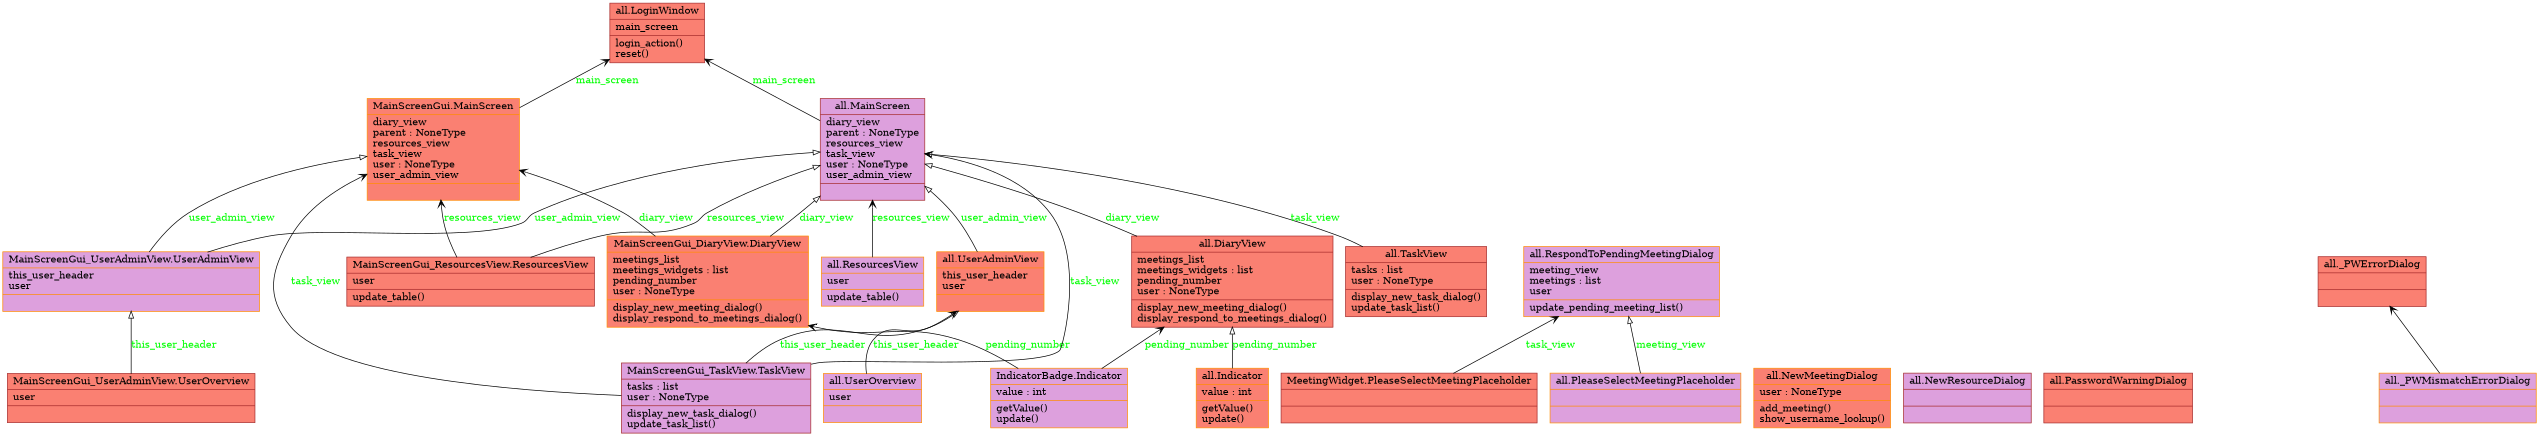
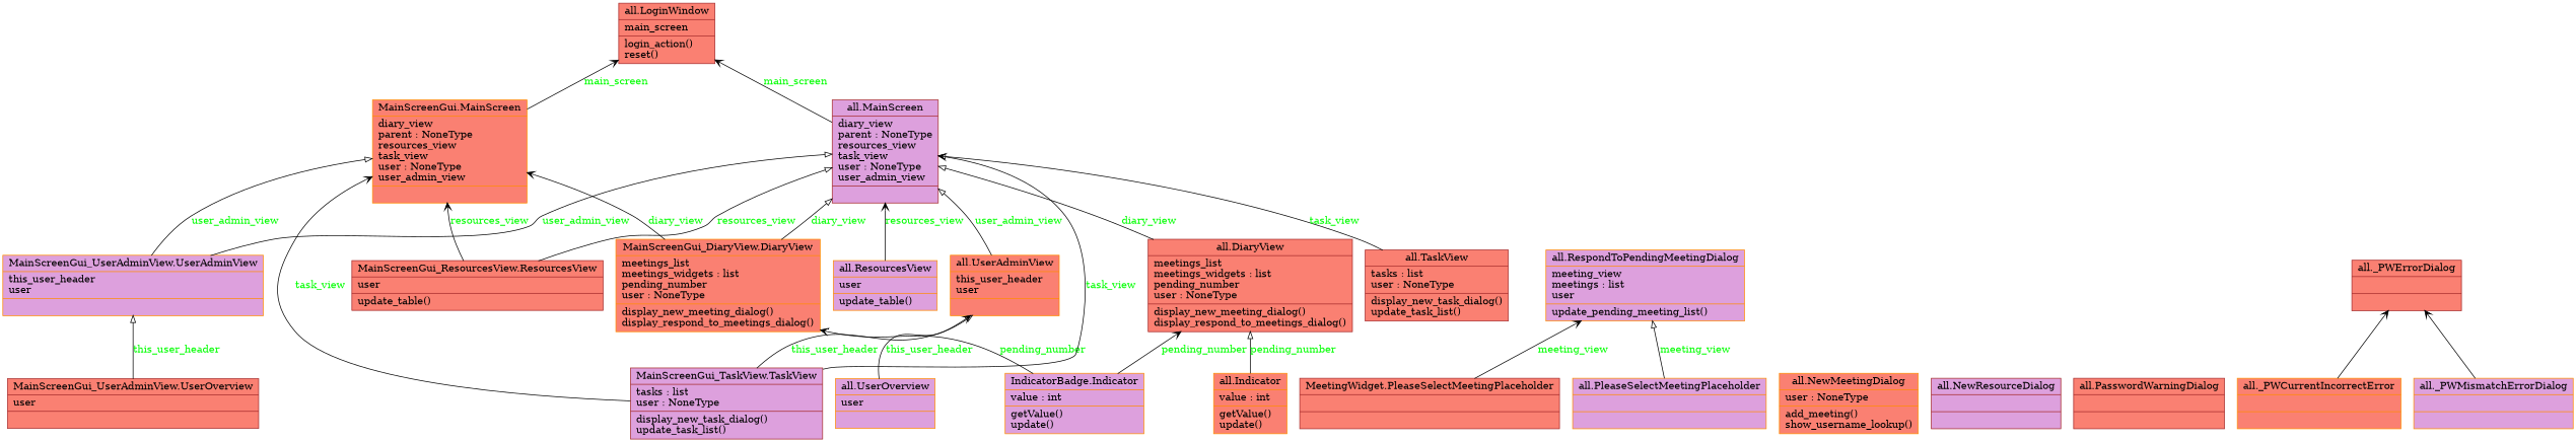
  digraph {
    rankdir=BT
    node [color=darkorange fillcolor=salmon shape=record style=filled]
    edge [arrowhead=vee arrowtail=none fontcolor=green style=solid]
    n1 [fillcolor=plum label="{IndicatorBadge.Indicator|value : int\l|getValue()\lupdate()\l}"]
    n2 [label="{MainScreenGui_DiaryView.DiaryView|meetings_list\lmeetings_widgets : list\lpending_number\luser : NoneType\l|display_new_meeting_dialog()\ldisplay_respond_to_meetings_dialog()\l}"]
    n3 [color=brown label="{all.DiaryView|meetings_list\lmeetings_widgets : list\lpending_number\luser : NoneType\l|display_new_meeting_dialog()\ldisplay_respond_to_meetings_dialog()\l}"]
    n4 [label="{MainScreenGui.MainScreen|diary_view\lparent : NoneType\lresources_view\ltask_view\luser : NoneType\luser_admin_view\l|}"]
    n5 [color=brown fillcolor=plum label="{all.MainScreen|diary_view\lparent : NoneType\lresources_view\ltask_view\luser : NoneType\luser_admin_view\l|}"]
    n6 [color=brown label="{all.LoginWindow|main_screen\l|login_action()\lreset()\l}"]
    n7 [color=brown label="{MainScreenGui_ResourcesView.ResourcesView|user\l|update_table()\l}"]
    n8 [color=brown fillcolor=plum label="{MainScreenGui_TaskView.TaskView|tasks : list\luser : NoneType\l|display_new_task_dialog()\lupdate_task_list()\l}"]
    n9 [label="{all.UserAdminView|this_user_header\luser\l|}"]
    n10 [fillcolor=plum label="{MainScreenGui_UserAdminView.UserAdminView|this_user_header\luser\l|}"]
    n11 [color=brown label="{MainScreenGui_UserAdminView.UserOverview|user\l|}"]
    n12 [color=brown label="{MeetingWidget.PleaseSelectMeetingPlaceholder|\l|}"]
    n13 [fillcolor=plum label="{all.RespondToPendingMeetingDialog|meeting_view\lmeetings : list\luser\l|update_pending_meeting_list()\l}"]
    n14 [label="{all.Indicator|value : int\l|getValue()\lupdate()\l}"]
    n15 [label="{all.NewMeetingDialog|user : NoneType\l|add_meeting()\lshow_username_lookup()\l}"]
    n16 [color=brown fillcolor=plum label="{all.NewResourceDialog|\l|}"]
    n17 [color=brown label="{all.PasswordWarningDialog|\l|}"]
    n18 [fillcolor=plum label="{all.PleaseSelectMeetingPlaceholder|\l|}"]
    n19 [fillcolor=plum label="{all.ResourcesView|user\l|update_table()\l}"]
    n20 [color=brown label="{all.TaskView|tasks : list\luser : NoneType\l|display_new_task_dialog()\lupdate_task_list()\l}"]
    n21 [fillcolor=plum label="{all.UserOverview|user\l|}"]
+   n22 [label="{all._PWCurrentIncorrectError|\l|}"]
    n23 [color=brown label="{all._PWErrorDialog|\l|}"]
    n24 [fillcolor=plum label="{all._PWMismatchErrorDialog|\l|}"]
    n1 -> n2 [label=pending_number]
    n1 -> n3 [label=pending_number]
    n2 -> n4 [label=diary_view]
    n2 -> n5 [arrowhead=onormal label=diary_view]
    n3 -> n5 [arrowhead=onormal label=diary_view]
    n4 -> n6 [label=main_screen]
    n5 -> n6 [label=main_screen]
    n7 -> n4 [label=resources_view]
    n7 -> n5 [arrowhead=onormal label=resources_view]
    n8 -> n4 [label=task_view]
    n8 -> n5 [label=task_view]
    n8 -> n9 [arrowhead=onormal label=this_user_header]
    n9 -> n5 [arrowhead=onormal label=user_admin_view]
    n10 -> n4 [arrowhead=onormal label=user_admin_view]
    n10 -> n5 [arrowhead=onormal label=user_admin_view]
    n11 -> n10 [arrowhead=onormal label=this_user_header]
-   n12 -> n13 [label=task_view]
+   n12 -> n13 [label=meeting_view]
    n14 -> n3 [arrowhead=onormal label=pending_number]
    n18 -> n13 [arrowhead=onormal label=meeting_view]
    n19 -> n5 [label=resources_view]
    n20 -> n5 [arrowhead=onormal label=task_view]
    n21 -> n9 [label=this_user_header]
+   n22 -> n23 [fontcolor="" style=""]
    n24 -> n23 [fontcolor="" style=""]
  }
